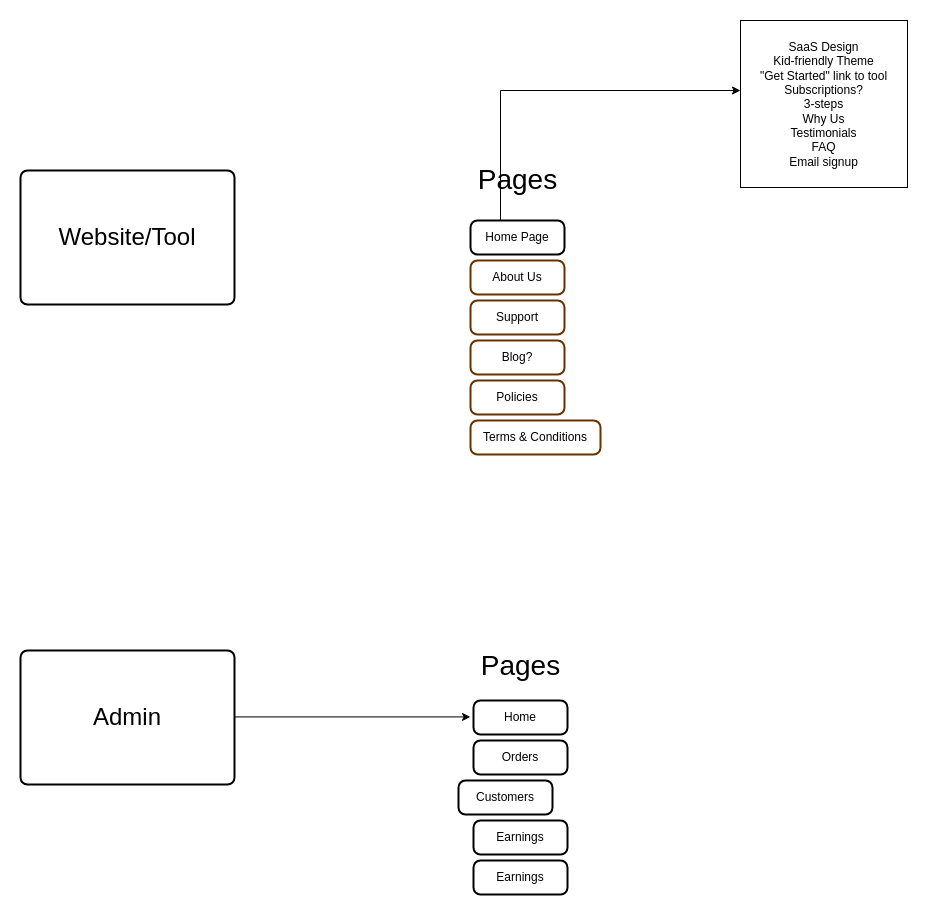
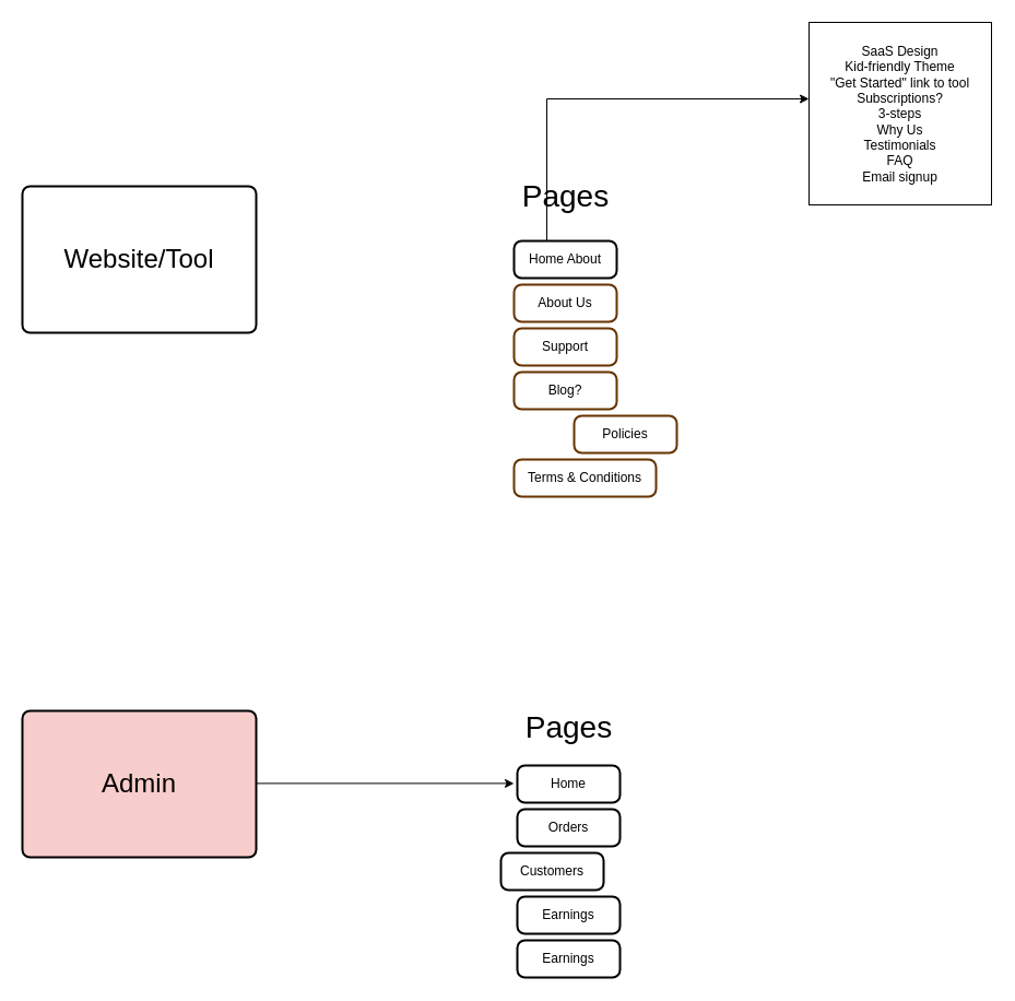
  <mxCell id="0" />
  <mxCell id="1" parent="0" />
  <mxCell id="2" style="edgeStyle=orthogonalEdgeStyle;rounded=0;orthogonalLoop=1;jettySize=auto;html=1;" parent="1" edge="1" target="5"><mxGeometry relative="1" as="geometry"><mxPoint x="721.33" y="97.468" as="targetPoint" /><mxPoint x="500" y="230" as="sourcePoint" /><Array as="points"><mxPoint x="500" y="90" /></Array></mxGeometry></mxCell>
- <mxCell id="3" value="Home Page" style="rounded=1;absoluteArcSize=1;arcSize=14;whiteSpace=wrap;strokeWidth=2;" parent="1" vertex="1"><mxGeometry x="470" y="220" width="94" height="34" as="geometry" /></mxCell>
+ <mxCell id="3" value="Home About" style="rounded=1;absoluteArcSize=1;arcSize=14;whiteSpace=wrap;strokeWidth=2;" parent="1" vertex="1"><mxGeometry x="470" y="220" width="94" height="34" as="geometry" /></mxCell>
  <mxCell id="4" value="Website/Tool" style="rounded=1;absoluteArcSize=1;arcSize=14;whiteSpace=wrap;strokeWidth=2;fontSize=24;fontStyle=0" parent="1" vertex="1"><mxGeometry x="20" y="170" width="214" height="134" as="geometry" /></mxCell>
  <mxCell id="5" value="SaaS Design&lt;div&gt;Kid-friendly Theme&lt;/div&gt;&lt;div&gt;&quot;Get Started&quot; link to tool&lt;/div&gt;&lt;div&gt;Subscriptions?&lt;/div&gt;&lt;div&gt;3-steps&lt;/div&gt;&lt;div&gt;Why Us&lt;/div&gt;&lt;div&gt;Testimonials&lt;br&gt;&lt;/div&gt;&lt;div&gt;FAQ&lt;/div&gt;&lt;div&gt;Email signup&lt;/div&gt;" style="whiteSpace=wrap;html=1;aspect=fixed;" parent="1" vertex="1"><mxGeometry x="740" y="20" width="167" height="167" as="geometry" /></mxCell>
  <mxCell id="6" value="About Us" style="rounded=1;absoluteArcSize=1;arcSize=14;whiteSpace=wrap;strokeWidth=2;strokeColor=#663300;" parent="1" vertex="1"><mxGeometry x="470" y="260" width="94" height="34" as="geometry" /></mxCell>
  <mxCell id="7" value="Support" style="rounded=1;absoluteArcSize=1;arcSize=14;whiteSpace=wrap;strokeWidth=2;strokeColor=#663300;" parent="1" vertex="1"><mxGeometry x="470" y="300" width="94" height="34" as="geometry" /></mxCell>
  <mxCell id="8" value="Blog?" style="rounded=1;absoluteArcSize=1;arcSize=14;whiteSpace=wrap;strokeWidth=2;strokeColor=#663300;" parent="1" vertex="1"><mxGeometry x="470" y="340" width="94" height="34" as="geometry" /></mxCell>
- <mxCell id="9" value="Policies" style="rounded=1;absoluteArcSize=1;arcSize=14;whiteSpace=wrap;strokeWidth=2;strokeColor=#663300;" parent="1" vertex="1"><mxGeometry x="470" y="380" width="94" height="34" as="geometry" /></mxCell>
+ <mxCell id="9" value="Policies" style="rounded=1;absoluteArcSize=1;arcSize=14;whiteSpace=wrap;strokeWidth=2;strokeColor=#663300;" parent="1" vertex="1"><mxGeometry x="525" y="380" width="94" height="34" as="geometry" /></mxCell>
  <mxCell id="10" value="Terms &amp; Conditions" style="rounded=1;absoluteArcSize=1;arcSize=14;whiteSpace=wrap;strokeWidth=2;strokeColor=#663300;" parent="1" vertex="1"><mxGeometry x="470" y="420" width="130" height="34" as="geometry" /></mxCell>
- <mxCell id="11" value="Admin" style="rounded=1;absoluteArcSize=1;arcSize=14;whiteSpace=wrap;strokeWidth=2;fontSize=24;fontStyle=0" parent="1" vertex="1"><mxGeometry x="20" y="650" width="214" height="134" as="geometry" /></mxCell>
+ <mxCell id="11" value="Admin" style="rounded=1;absoluteArcSize=1;arcSize=14;whiteSpace=wrap;strokeWidth=2;fontSize=24;fontStyle=0;fillColor=#f8cecc;" parent="1" vertex="1"><mxGeometry x="20" y="650" width="214" height="134" as="geometry" /></mxCell>
  <mxCell id="12" style="edgeStyle=orthogonalEdgeStyle;rounded=0;orthogonalLoop=1;jettySize=auto;html=1;entryX=0;entryY=0.5;entryDx=0;entryDy=0;" parent="1" edge="1"><mxGeometry relative="1" as="geometry"><mxPoint x="234" y="716.41" as="sourcePoint" /><mxPoint x="470" y="716.41" as="targetPoint" /></mxGeometry></mxCell>
  <mxCell id="13" value="&lt;font style=&quot;font-size: 28px;&quot;&gt;Pages&lt;/font&gt;" style="text;html=1;align=center;verticalAlign=middle;resizable=0;points=[];autosize=1;strokeColor=none;fillColor=none;" vertex="1" parent="1"><mxGeometry x="467" y="153.5" width="100" height="50" as="geometry" /></mxCell>
  <mxCell id="14" value="Home" style="rounded=1;absoluteArcSize=1;arcSize=14;whiteSpace=wrap;strokeWidth=2;" vertex="1" parent="1"><mxGeometry x="473" y="700" width="94" height="34" as="geometry" /></mxCell>
  <mxCell id="15" value="&lt;font style=&quot;font-size: 28px;&quot;&gt;Pages&lt;/font&gt;" style="text;html=1;align=center;verticalAlign=middle;resizable=0;points=[];autosize=1;strokeColor=none;fillColor=none;" vertex="1" parent="1"><mxGeometry x="470" y="640" width="100" height="50" as="geometry" /></mxCell>
  <mxCell id="16" value="Orders" style="rounded=1;absoluteArcSize=1;arcSize=14;whiteSpace=wrap;strokeWidth=2;" vertex="1" parent="1"><mxGeometry x="473" y="740" width="94" height="34" as="geometry" /></mxCell>
  <mxCell id="17" value="Customers" style="rounded=1;absoluteArcSize=1;arcSize=14;whiteSpace=wrap;strokeWidth=2;" vertex="1" parent="1"><mxGeometry x="458" y="780" width="94" height="34" as="geometry" /></mxCell>
  <mxCell id="18" value="Earnings" style="rounded=1;absoluteArcSize=1;arcSize=14;whiteSpace=wrap;strokeWidth=2;" vertex="1" parent="1"><mxGeometry x="473" y="820" width="94" height="34" as="geometry" /></mxCell>
  <mxCell id="19" value="Earnings" style="rounded=1;absoluteArcSize=1;arcSize=14;whiteSpace=wrap;strokeWidth=2;" vertex="1" parent="1"><mxGeometry x="473" y="860" width="94" height="34" as="geometry" /></mxCell>
